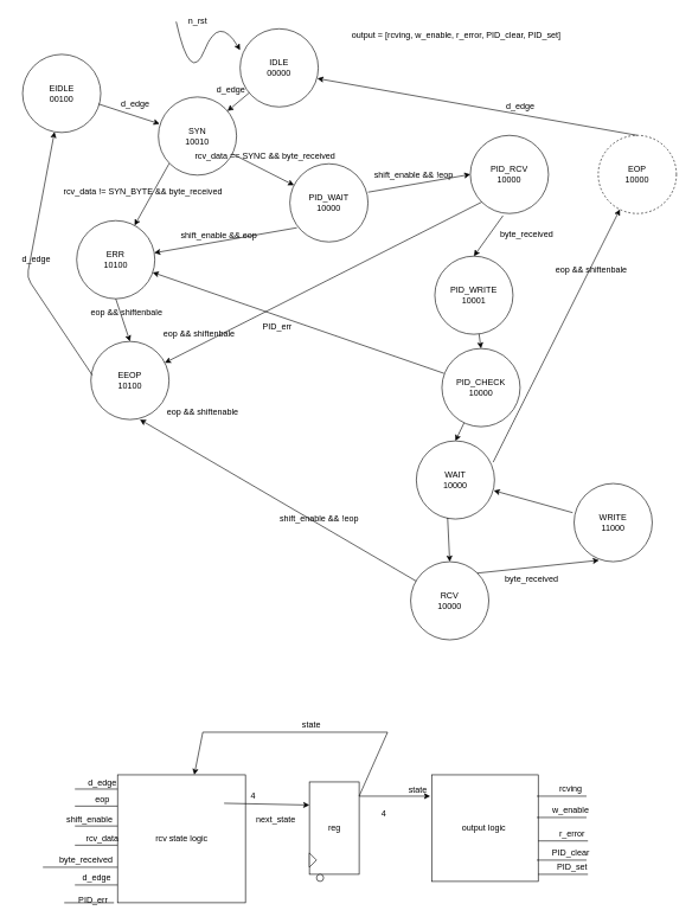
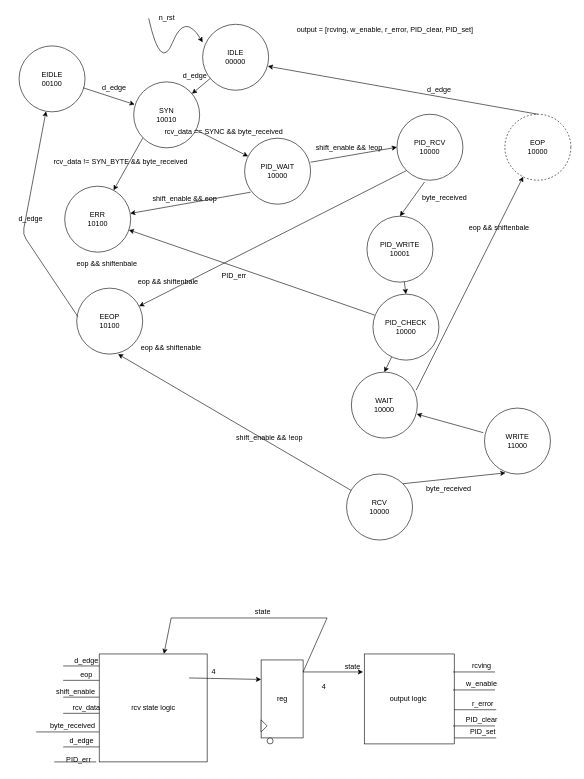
  <mxCell id="0" />
  <mxCell id="1" parent="0" />
  <mxCell id="2" value="IDLE&lt;br&gt;00000" style="ellipse;whiteSpace=wrap;html=1;aspect=fixed;" parent="1" vertex="1"><mxGeometry x="337" y="40" width="110" height="110" as="geometry" /></mxCell>
  <mxCell id="3" value="output = [rcving, w_enable, r_error, PID_clear, PID_set]" style="text;html=1;align=center;verticalAlign=middle;resizable=0;points=[];autosize=1;" parent="1" vertex="1"><mxGeometry x="486" y="40" width="310" height="20" as="geometry" /></mxCell>
  <mxCell id="4" value="SYN&lt;br&gt;10010" style="ellipse;whiteSpace=wrap;html=1;aspect=fixed;" parent="1" vertex="1"><mxGeometry x="222" y="136.02" width="110" height="110" as="geometry" /></mxCell>
  <mxCell id="5" value="" style="endArrow=classic;html=1;" parent="1" source="2" target="4" edge="1"><mxGeometry width="50" height="50" relative="1" as="geometry"><mxPoint x="447" y="130" as="sourcePoint" /><mxPoint x="497" y="80" as="targetPoint" /></mxGeometry></mxCell>
  <mxCell id="6" value="ERR&lt;br&gt;10100" style="ellipse;whiteSpace=wrap;html=1;aspect=fixed;" parent="1" vertex="1"><mxGeometry x="107" y="310" width="110" height="110" as="geometry" /></mxCell>
  <mxCell id="7" value="" style="endArrow=classic;html=1;exitX=0;exitY=1;exitDx=0;exitDy=0;" parent="1" target="6" edge="1"><mxGeometry width="50" height="50" relative="1" as="geometry"><mxPoint x="236.999" y="229.911" as="sourcePoint" /><mxPoint x="172.86" y="280" as="targetPoint" /></mxGeometry></mxCell>
  <mxCell id="8" value="rcv_data != SYN_BYTE &amp;amp;&amp;amp; byte_received" style="text;html=1;align=center;verticalAlign=middle;resizable=0;points=[];autosize=1;" parent="1" vertex="1"><mxGeometry x="80" y="260" width="240" height="20" as="geometry" /></mxCell>
- <mxCell id="9" value="" style="endArrow=classic;html=1;entryX=0.5;entryY=0;entryDx=0;entryDy=0;exitX=0.5;exitY=1;exitDx=0;exitDy=0;" parent="1" source="6" target="57" edge="1"><mxGeometry width="50" height="50" relative="1" as="geometry"><mxPoint x="567" y="250" as="sourcePoint" /><mxPoint x="617" y="200" as="targetPoint" /></mxGeometry></mxCell>
  <mxCell id="10" value="eop &amp;amp;&amp;amp; shiftenbale" style="text;html=1;align=center;verticalAlign=middle;resizable=0;points=[];autosize=1;" parent="1" vertex="1"><mxGeometry x="117" y="430" width="120" height="20" as="geometry" /></mxCell>
  <mxCell id="11" value="RCV&lt;br&gt;10000" style="ellipse;whiteSpace=wrap;html=1;aspect=fixed;" parent="1" vertex="1"><mxGeometry x="577" y="790" width="110" height="110" as="geometry" /></mxCell>
  <mxCell id="12" value="" style="curved=1;endArrow=classic;html=1;" parent="1" edge="1"><mxGeometry width="50" height="50" relative="1" as="geometry"><mxPoint x="247" y="30" as="sourcePoint" /><mxPoint x="337" y="70" as="targetPoint" /><Array as="points"><mxPoint x="267" y="120" /><mxPoint x="307" y="20" /></Array></mxGeometry></mxCell>
  <mxCell id="13" value="n_rst" style="text;html=1;align=center;verticalAlign=middle;resizable=0;points=[];autosize=1;" parent="1" vertex="1"><mxGeometry x="257" y="20" width="40" height="20" as="geometry" /></mxCell>
  <mxCell id="14" value="" style="endArrow=classic;html=1;" parent="1" source="4" target="87" edge="1"><mxGeometry width="50" height="50" relative="1" as="geometry"><mxPoint x="317" y="300" as="sourcePoint" /><mxPoint x="397" y="290" as="targetPoint" /></mxGeometry></mxCell>
  <mxCell id="15" value="WRITE&lt;br&gt;11000" style="ellipse;whiteSpace=wrap;html=1;aspect=fixed;" parent="1" vertex="1"><mxGeometry x="807" y="680" width="110" height="110" as="geometry" /></mxCell>
  <mxCell id="16" value="" style="endArrow=classic;html=1;entryX=0.318;entryY=0.982;entryDx=0;entryDy=0;exitX=1;exitY=0;exitDx=0;exitDy=0;entryPerimeter=0;" parent="1" source="11" target="15" edge="1"><mxGeometry width="50" height="50" relative="1" as="geometry"><mxPoint x="477" y="740" as="sourcePoint" /><mxPoint x="527" y="690" as="targetPoint" /></mxGeometry></mxCell>
  <mxCell id="17" value="byte_received" style="text;html=1;align=center;verticalAlign=middle;resizable=0;points=[];autosize=1;" parent="1" vertex="1"><mxGeometry x="702" y="805" width="90" height="20" as="geometry" /></mxCell>
  <mxCell id="18" value="" style="endArrow=classic;html=1;entryX=0.991;entryY=0.636;entryDx=0;entryDy=0;entryPerimeter=0;exitX=-0.018;exitY=0.373;exitDx=0;exitDy=0;exitPerimeter=0;" parent="1" source="15" target="64" edge="1"><mxGeometry width="50" height="50" relative="1" as="geometry"><mxPoint x="597" y="810" as="sourcePoint" /><mxPoint x="647" y="760" as="targetPoint" /></mxGeometry></mxCell>
  <mxCell id="19" value="EIDLE&lt;br&gt;00100" style="ellipse;whiteSpace=wrap;html=1;aspect=fixed;" parent="1" vertex="1"><mxGeometry x="30.89" y="76.02" width="110" height="110" as="geometry" /></mxCell>
  <mxCell id="20" value="" style="endArrow=classic;html=1;exitX=0.973;exitY=0.636;exitDx=0;exitDy=0;exitPerimeter=0;" parent="1" source="19" edge="1"><mxGeometry width="50" height="50" relative="1" as="geometry"><mxPoint x="110.89" y="316.02" as="sourcePoint" /><mxPoint x="223.637" y="173.856" as="targetPoint" /></mxGeometry></mxCell>
  <mxCell id="21" value="d_edge" style="text;html=1;align=center;verticalAlign=middle;resizable=0;points=[];autosize=1;" parent="1" vertex="1"><mxGeometry x="158.89" y="136.02" width="60" height="20" as="geometry" /></mxCell>
  <mxCell id="22" value="rcv state logic" style="whiteSpace=wrap;html=1;aspect=fixed;" parent="1" vertex="1"><mxGeometry x="164.5" y="1090" width="180" height="180" as="geometry" /></mxCell>
  <mxCell id="23" value="reg" style="rounded=0;whiteSpace=wrap;html=1;" parent="1" vertex="1"><mxGeometry x="434.5" y="1100" width="70" height="130" as="geometry" /></mxCell>
  <mxCell id="24" value="" style="endArrow=classic;html=1;entryX=0;entryY=0.25;entryDx=0;entryDy=0;" parent="1" target="23" edge="1"><mxGeometry width="50" height="50" relative="1" as="geometry"><mxPoint x="314.5" y="1130" as="sourcePoint" /><mxPoint x="364.5" y="1080" as="targetPoint" /></mxGeometry></mxCell>
  <mxCell id="25" value="4" style="text;html=1;align=center;verticalAlign=middle;resizable=0;points=[];autosize=1;" parent="1" vertex="1"><mxGeometry x="344.5" y="1110" width="20" height="20" as="geometry" /></mxCell>
- <mxCell id="26" value="next_state" style="text;html=1;align=center;verticalAlign=middle;resizable=0;points=[];autosize=1;" parent="1" vertex="1"><mxGeometry x="351.5" y="1143" width="70" height="20" as="geometry" /></mxCell>
  <mxCell id="27" value="" style="endArrow=none;html=1;" parent="1" edge="1"><mxGeometry width="50" height="50" relative="1" as="geometry"><mxPoint x="504.5" y="1120" as="sourcePoint" /><mxPoint x="544.5" y="1030" as="targetPoint" /></mxGeometry></mxCell>
  <mxCell id="28" value="" style="endArrow=none;html=1;" parent="1" edge="1"><mxGeometry width="50" height="50" relative="1" as="geometry"><mxPoint x="284.5" y="1030" as="sourcePoint" /><mxPoint x="544.5" y="1030" as="targetPoint" /></mxGeometry></mxCell>
  <mxCell id="29" value="" style="endArrow=classic;html=1;" parent="1" target="22" edge="1"><mxGeometry width="50" height="50" relative="1" as="geometry"><mxPoint x="284.5" y="1030" as="sourcePoint" /><mxPoint x="334.5" y="980" as="targetPoint" /></mxGeometry></mxCell>
  <mxCell id="30" value="state" style="text;html=1;align=center;verticalAlign=middle;resizable=0;points=[];autosize=1;" parent="1" vertex="1"><mxGeometry x="416.5" y="1010" width="40" height="20" as="geometry" /></mxCell>
  <mxCell id="31" value="" style="endArrow=classic;html=1;" parent="1" edge="1"><mxGeometry width="50" height="50" relative="1" as="geometry"><mxPoint x="504.5" y="1120" as="sourcePoint" /><mxPoint x="604.5" y="1120" as="targetPoint" /></mxGeometry></mxCell>
  <mxCell id="32" value="" style="triangle;whiteSpace=wrap;html=1;" parent="1" vertex="1"><mxGeometry x="434.5" y="1200" width="10" height="20" as="geometry" /></mxCell>
  <mxCell id="33" value="" style="ellipse;whiteSpace=wrap;html=1;aspect=fixed;" parent="1" vertex="1"><mxGeometry x="444.5" y="1230" width="10" height="10" as="geometry" /></mxCell>
  <mxCell id="34" value="4" style="text;html=1;align=center;verticalAlign=middle;resizable=0;points=[];autosize=1;" parent="1" vertex="1"><mxGeometry x="528.5" y="1135" width="20" height="20" as="geometry" /></mxCell>
  <mxCell id="35" value="state" style="text;html=1;align=center;verticalAlign=middle;resizable=0;points=[];autosize=1;" parent="1" vertex="1"><mxGeometry x="566.5" y="1102" width="40" height="20" as="geometry" /></mxCell>
  <mxCell id="36" value="output logic&amp;nbsp;" style="whiteSpace=wrap;html=1;aspect=fixed;" parent="1" vertex="1"><mxGeometry x="606.5" y="1090" width="150" height="150" as="geometry" /></mxCell>
  <mxCell id="37" value="" style="endArrow=none;html=1;" parent="1" edge="1"><mxGeometry width="50" height="50" relative="1" as="geometry"><mxPoint x="754.5" y="1120" as="sourcePoint" /><mxPoint x="824.5" y="1120" as="targetPoint" /></mxGeometry></mxCell>
  <mxCell id="38" value="rcving" style="text;html=1;align=center;verticalAlign=middle;resizable=0;points=[];autosize=1;" parent="1" vertex="1"><mxGeometry x="776.5" y="1100" width="50" height="20" as="geometry" /></mxCell>
  <mxCell id="39" value="" style="endArrow=none;html=1;" parent="1" edge="1"><mxGeometry width="50" height="50" relative="1" as="geometry"><mxPoint x="754.5" y="1150" as="sourcePoint" /><mxPoint x="824.5" y="1150" as="targetPoint" /></mxGeometry></mxCell>
  <mxCell id="40" value="w_enable" style="text;html=1;align=center;verticalAlign=middle;resizable=0;points=[];autosize=1;" parent="1" vertex="1"><mxGeometry x="766.5" y="1130" width="70" height="20" as="geometry" /></mxCell>
  <mxCell id="41" value="" style="endArrow=none;html=1;" parent="1" edge="1"><mxGeometry width="50" height="50" relative="1" as="geometry"><mxPoint x="756.5" y="1183" as="sourcePoint" /><mxPoint x="826.5" y="1183" as="targetPoint" /></mxGeometry></mxCell>
  <mxCell id="42" value="r_error" style="text;html=1;align=center;verticalAlign=middle;resizable=0;points=[];autosize=1;" parent="1" vertex="1"><mxGeometry x="778.5" y="1163" width="50" height="20" as="geometry" /></mxCell>
  <mxCell id="43" value="" style="endArrow=none;html=1;" parent="1" edge="1"><mxGeometry width="50" height="50" relative="1" as="geometry"><mxPoint x="104.5" y="1110" as="sourcePoint" /><mxPoint x="164.5" y="1110" as="targetPoint" /></mxGeometry></mxCell>
  <mxCell id="44" value="d_edge" style="text;html=1;align=center;verticalAlign=middle;resizable=0;points=[];autosize=1;" parent="1" vertex="1"><mxGeometry x="112.5" y="1091" width="60" height="20" as="geometry" /></mxCell>
  <mxCell id="45" value="" style="endArrow=none;html=1;" parent="1" edge="1"><mxGeometry width="50" height="50" relative="1" as="geometry"><mxPoint x="104.5" y="1134" as="sourcePoint" /><mxPoint x="164.5" y="1134" as="targetPoint" /></mxGeometry></mxCell>
  <mxCell id="46" value="eop" style="text;html=1;align=center;verticalAlign=middle;resizable=0;points=[];autosize=1;" parent="1" vertex="1"><mxGeometry x="122.5" y="1115" width="40" height="20" as="geometry" /></mxCell>
  <mxCell id="47" value="" style="endArrow=none;html=1;" parent="1" edge="1"><mxGeometry width="50" height="50" relative="1" as="geometry"><mxPoint x="104.5" y="1162" as="sourcePoint" /><mxPoint x="164.5" y="1162" as="targetPoint" /></mxGeometry></mxCell>
  <mxCell id="48" value="shift_enable" style="text;html=1;align=center;verticalAlign=middle;resizable=0;points=[];autosize=1;" parent="1" vertex="1"><mxGeometry x="84.5" y="1143" width="80" height="20" as="geometry" /></mxCell>
  <mxCell id="49" value="" style="endArrow=none;html=1;" parent="1" edge="1"><mxGeometry width="50" height="50" relative="1" as="geometry"><mxPoint x="104.5" y="1189" as="sourcePoint" /><mxPoint x="164.5" y="1189" as="targetPoint" /></mxGeometry></mxCell>
  <mxCell id="50" value="rcv_data" style="text;html=1;align=center;verticalAlign=middle;resizable=0;points=[];autosize=1;" parent="1" vertex="1"><mxGeometry x="112.5" y="1170" width="60" height="20" as="geometry" /></mxCell>
  <mxCell id="51" value="eop &amp;amp;&amp;amp; shiftenable" style="text;html=1;align=center;verticalAlign=middle;resizable=0;points=[];autosize=1;" parent="1" vertex="1"><mxGeometry x="224" y="570" width="120" height="20" as="geometry" /></mxCell>
  <mxCell id="52" value="" style="endArrow=none;html=1;" parent="1" edge="1"><mxGeometry width="50" height="50" relative="1" as="geometry"><mxPoint x="104.5" y="1245" as="sourcePoint" /><mxPoint x="164.5" y="1245" as="targetPoint" /></mxGeometry></mxCell>
  <mxCell id="53" value="d_edge" style="text;html=1;align=center;verticalAlign=middle;resizable=0;points=[];autosize=1;" parent="1" vertex="1"><mxGeometry x="104.5" y="1225" width="60" height="20" as="geometry" /></mxCell>
  <mxCell id="54" value="EOP&lt;br&gt;10000" style="ellipse;whiteSpace=wrap;html=1;aspect=fixed;dashed=1;" parent="1" vertex="1"><mxGeometry x="841" y="190" width="110" height="110" as="geometry" /></mxCell>
  <mxCell id="55" value="" style="endArrow=classic;html=1;entryX=0.988;entryY=0.636;entryDx=0;entryDy=0;entryPerimeter=0;exitX=0.5;exitY=0;exitDx=0;exitDy=0;" parent="1" source="54" target="2" edge="1"><mxGeometry width="50" height="50" relative="1" as="geometry"><mxPoint x="901" y="270" as="sourcePoint" /><mxPoint x="606.05" y="147.01" as="targetPoint" /></mxGeometry></mxCell>
  <mxCell id="56" value="d_edge" style="text;html=1;align=center;verticalAlign=middle;resizable=0;points=[];autosize=1;" parent="1" vertex="1"><mxGeometry x="701" y="140" width="60" height="20" as="geometry" /></mxCell>
  <mxCell id="57" value="EEOP&lt;br&gt;10100" style="ellipse;whiteSpace=wrap;html=1;aspect=fixed;" parent="1" vertex="1"><mxGeometry x="127" y="480" width="110" height="110" as="geometry" /></mxCell>
  <mxCell id="58" value="" style="endArrow=classic;html=1;exitX=0.018;exitY=0.432;exitDx=0;exitDy=0;exitPerimeter=0;" parent="1" source="57" target="19" edge="1"><mxGeometry width="50" height="50" relative="1" as="geometry"><mxPoint x="113" y="487.5" as="sourcePoint" /><mxPoint x="31.04" y="488.95" as="targetPoint" /><Array as="points"><mxPoint x="37" y="390" /></Array></mxGeometry></mxCell>
  <mxCell id="59" value="d_edge" style="text;html=1;align=center;verticalAlign=middle;resizable=0;points=[];autosize=1;" parent="1" vertex="1"><mxGeometry x="20" y="355" width="60" height="20" as="geometry" /></mxCell>
  <mxCell id="60" value="" style="endArrow=classic;html=1;entryX=0.627;entryY=1;entryDx=0;entryDy=0;entryPerimeter=0;" parent="1" source="11" target="57" edge="1"><mxGeometry width="50" height="50" relative="1" as="geometry"><mxPoint x="307" y="530" as="sourcePoint" /><mxPoint x="357" y="480" as="targetPoint" /></mxGeometry></mxCell>
  <mxCell id="61" value="rcv_data == SYNC &amp;amp;&amp;amp; byte_received" style="text;html=1;align=center;verticalAlign=middle;resizable=0;points=[];autosize=1;" parent="1" vertex="1"><mxGeometry x="267" y="210" width="210" height="20" as="geometry" /></mxCell>
  <mxCell id="62" value="" style="endArrow=none;html=1;" parent="1" edge="1"><mxGeometry width="50" height="50" relative="1" as="geometry"><mxPoint x="59.5" y="1220" as="sourcePoint" /><mxPoint x="164.5" y="1220" as="targetPoint" /></mxGeometry></mxCell>
  <mxCell id="63" value="byte_received" style="text;html=1;align=center;verticalAlign=middle;resizable=0;points=[];autosize=1;" parent="1" vertex="1"><mxGeometry x="74.5" y="1200" width="90" height="20" as="geometry" /></mxCell>
  <mxCell id="64" value="WAIT&lt;br&gt;10000" style="ellipse;whiteSpace=wrap;html=1;aspect=fixed;" parent="1" vertex="1"><mxGeometry x="585" y="620" width="110" height="110" as="geometry" /></mxCell>
- <mxCell id="65" value="" style="endArrow=classic;html=1;entryX=0.5;entryY=0;entryDx=0;entryDy=0;exitX=0.4;exitY=0.982;exitDx=0;exitDy=0;exitPerimeter=0;" parent="1" source="64" target="11" edge="1"><mxGeometry width="50" height="50" relative="1" as="geometry"><mxPoint x="567" y="730" as="sourcePoint" /><mxPoint x="617" y="680" as="targetPoint" /></mxGeometry></mxCell>
  <mxCell id="66" value="shift_enable &amp;amp;&amp;amp; !eop" style="text;html=1;align=center;verticalAlign=middle;resizable=0;points=[];autosize=1;" parent="1" vertex="1"><mxGeometry x="383" y="720" width="130" height="20" as="geometry" /></mxCell>
  <mxCell id="67" value="" style="endArrow=classic;html=1;exitX=0.982;exitY=0.273;exitDx=0;exitDy=0;exitPerimeter=0;" parent="1" source="64" target="54" edge="1"><mxGeometry width="50" height="50" relative="1" as="geometry"><mxPoint x="571" y="390" as="sourcePoint" /><mxPoint x="621" y="340" as="targetPoint" /></mxGeometry></mxCell>
  <mxCell id="68" value="eop &amp;amp;&amp;amp; shiftenbale" style="text;html=1;align=center;verticalAlign=middle;resizable=0;points=[];autosize=1;" parent="1" vertex="1"><mxGeometry x="771" y="370" width="120" height="20" as="geometry" /></mxCell>
  <mxCell id="69" value="PID_RCV&lt;br&gt;10000" style="ellipse;whiteSpace=wrap;html=1;aspect=fixed;" parent="1" vertex="1"><mxGeometry x="661" y="190" width="110" height="110" as="geometry" /></mxCell>
  <mxCell id="70" value="PID_WRITE&lt;br&gt;10001" style="ellipse;whiteSpace=wrap;html=1;aspect=fixed;" parent="1" vertex="1"><mxGeometry x="611" y="360" width="110" height="110" as="geometry" /></mxCell>
  <mxCell id="71" value="" style="endArrow=classic;html=1;entryX=0.5;entryY=0;entryDx=0;entryDy=0;exitX=0.418;exitY=1.027;exitDx=0;exitDy=0;exitPerimeter=0;" parent="1" source="69" target="70" edge="1"><mxGeometry width="50" height="50" relative="1" as="geometry"><mxPoint x="531" y="460" as="sourcePoint" /><mxPoint x="581" y="410" as="targetPoint" /><Array as="points" /></mxGeometry></mxCell>
  <mxCell id="72" value="byte_received" style="text;html=1;align=center;verticalAlign=middle;resizable=0;points=[];autosize=1;" parent="1" vertex="1"><mxGeometry x="695" y="320" width="90" height="20" as="geometry" /></mxCell>
  <mxCell id="73" value="" style="endArrow=classic;html=1;entryX=0.5;entryY=0;entryDx=0;entryDy=0;" parent="1" source="76" target="64" edge="1"><mxGeometry width="50" height="50" relative="1" as="geometry"><mxPoint x="631" y="560" as="sourcePoint" /><mxPoint x="681" y="510" as="targetPoint" /></mxGeometry></mxCell>
  <mxCell id="74" value="" style="endArrow=classic;html=1;exitX=0;exitY=1;exitDx=0;exitDy=0;" parent="1" source="69" target="57" edge="1"><mxGeometry width="50" height="50" relative="1" as="geometry"><mxPoint x="307" y="440" as="sourcePoint" /><mxPoint x="357" y="390" as="targetPoint" /></mxGeometry></mxCell>
  <mxCell id="75" value="eop &amp;amp;&amp;amp; shiftenbale" style="text;html=1;align=center;verticalAlign=middle;resizable=0;points=[];autosize=1;" parent="1" vertex="1"><mxGeometry x="218.89" y="460" width="120" height="20" as="geometry" /></mxCell>
  <mxCell id="76" value="PID_CHECK&lt;br&gt;10000" style="ellipse;whiteSpace=wrap;html=1;aspect=fixed;" parent="1" vertex="1"><mxGeometry x="621" y="490" width="110" height="110" as="geometry" /></mxCell>
  <mxCell id="77" value="" style="endArrow=classic;html=1;entryX=0.5;entryY=0;entryDx=0;entryDy=0;" parent="1" source="70" target="76" edge="1"><mxGeometry width="50" height="50" relative="1" as="geometry"><mxPoint x="689.86" y="457.578" as="sourcePoint" /><mxPoint x="640" y="620" as="targetPoint" /></mxGeometry></mxCell>
  <mxCell id="78" value="" style="endArrow=classic;html=1;exitX=0.027;exitY=0.318;exitDx=0;exitDy=0;exitPerimeter=0;" parent="1" source="76" target="6" edge="1"><mxGeometry width="50" height="50" relative="1" as="geometry"><mxPoint x="457" y="510" as="sourcePoint" /><mxPoint x="507" y="460" as="targetPoint" /></mxGeometry></mxCell>
  <mxCell id="79" value="PID_err" style="text;html=1;align=center;verticalAlign=middle;resizable=0;points=[];autosize=1;" parent="1" vertex="1"><mxGeometry x="359" y="450" width="60" height="20" as="geometry" /></mxCell>
  <mxCell id="80" value="" style="endArrow=none;html=1;" parent="1" edge="1"><mxGeometry width="50" height="50" relative="1" as="geometry"><mxPoint x="89.5" y="1270" as="sourcePoint" /><mxPoint x="159.5" y="1270" as="targetPoint" /></mxGeometry></mxCell>
  <mxCell id="81" value="PID_err" style="text;html=1;align=center;verticalAlign=middle;resizable=0;points=[];autosize=1;" parent="1" vertex="1"><mxGeometry x="99.5" y="1257" width="60" height="20" as="geometry" /></mxCell>
  <mxCell id="82" value="" style="endArrow=none;html=1;" parent="1" edge="1"><mxGeometry width="50" height="50" relative="1" as="geometry"><mxPoint x="754.5" y="1210" as="sourcePoint" /><mxPoint x="824.5" y="1210" as="targetPoint" /></mxGeometry></mxCell>
  <mxCell id="83" value="PID_clear" style="text;html=1;align=center;verticalAlign=middle;resizable=0;points=[];autosize=1;" parent="1" vertex="1"><mxGeometry x="766.5" y="1190" width="70" height="20" as="geometry" /></mxCell>
  <mxCell id="84" value="" style="endArrow=none;html=1;" parent="1" edge="1"><mxGeometry width="50" height="50" relative="1" as="geometry"><mxPoint x="756.5" y="1230" as="sourcePoint" /><mxPoint x="826.5" y="1230" as="targetPoint" /></mxGeometry></mxCell>
  <mxCell id="85" value="PID_set" style="text;html=1;align=center;verticalAlign=middle;resizable=0;points=[];autosize=1;" parent="1" vertex="1"><mxGeometry x="773.5" y="1210" width="60" height="20" as="geometry" /></mxCell>
  <mxCell id="86" value="d_edge" style="text;html=1;align=center;verticalAlign=middle;resizable=0;points=[];autosize=1;" parent="1" vertex="1"><mxGeometry x="294" y="116.02" width="60" height="20" as="geometry" /></mxCell>
  <mxCell id="87" value="PID_WAIT&lt;br&gt;10000" style="ellipse;whiteSpace=wrap;html=1;aspect=fixed;" parent="1" vertex="1"><mxGeometry x="407" y="230" width="110" height="110" as="geometry" /></mxCell>
  <mxCell id="88" value="" style="endArrow=classic;html=1;entryX=0;entryY=0.5;entryDx=0;entryDy=0;" parent="1" target="69" edge="1"><mxGeometry width="50" height="50" relative="1" as="geometry"><mxPoint x="517" y="270" as="sourcePoint" /><mxPoint x="567" y="220" as="targetPoint" /></mxGeometry></mxCell>
  <mxCell id="89" value="&lt;div style=&quot;line-height: 18px&quot;&gt;shift_enable &amp;amp;&amp;amp; !eop&lt;/div&gt;" style="text;html=1;align=center;verticalAlign=middle;resizable=0;points=[];autosize=1;" parent="1" vertex="1"><mxGeometry x="516" y="235" width="130" height="20" as="geometry" /></mxCell>
  <mxCell id="90" value="" style="endArrow=classic;html=1;" parent="1" target="6" edge="1"><mxGeometry width="50" height="50" relative="1" as="geometry"><mxPoint x="417" y="320" as="sourcePoint" /><mxPoint x="477" y="270" as="targetPoint" /></mxGeometry></mxCell>
  <mxCell id="91" value="&lt;div style=&quot;line-height: 18px&quot;&gt;shift_enable &amp;amp;&amp;amp; eop&lt;/div&gt;" style="text;html=1;align=center;verticalAlign=middle;resizable=0;points=[];autosize=1;" parent="1" vertex="1"><mxGeometry x="247" y="320" width="120" height="20" as="geometry" /></mxCell>
